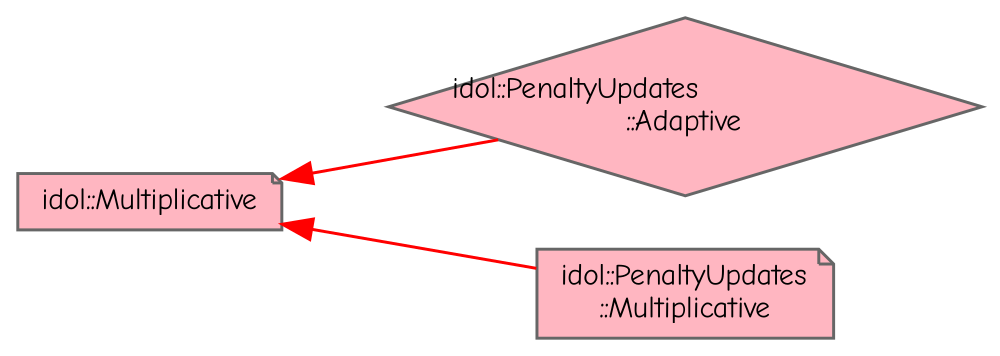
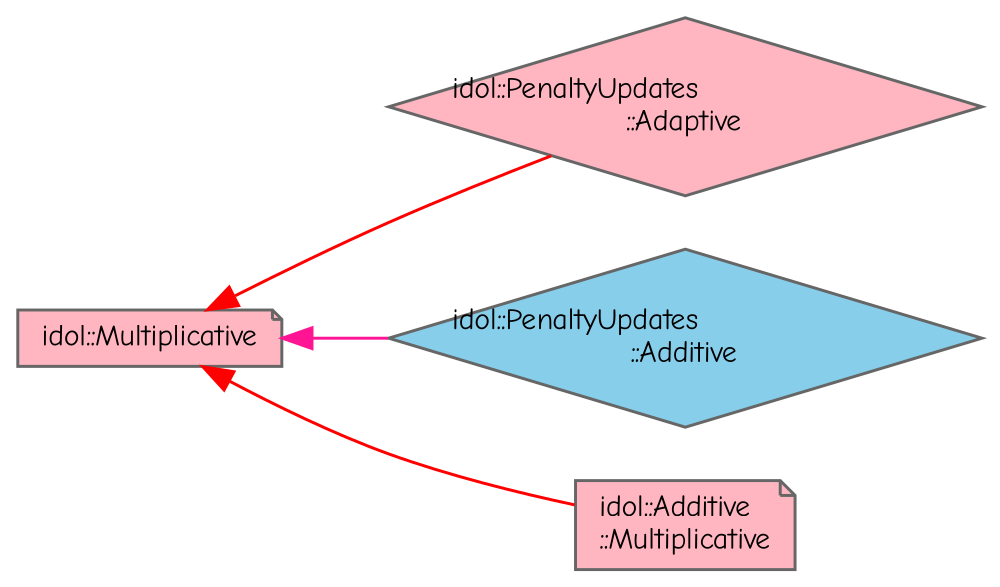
  digraph {
    fontname="Comic Neue"
    rankdir=LR
    node [color=grey40 fillcolor=lightpink fontname="Comic Neue" fontsize=10 shape=note style=filled]
    edge [color=red dir=back fontname="Comic Neue" fontsize=10 labelfontname=Helvetica labelfontsize=10 style=solid]
    n1 [height=0.2 label="idol::Multiplicative" width=0.4]
    n2 [height=0.2 label="idol::PenaltyUpdates\l::Adaptive" shape=diamond width=0.4]
-   n4 [height=0.2 label="idol::PenaltyUpdates\l::Multiplicative" width=0.4]
+   n3 [fillcolor=skyblue height=0.2 label="idol::PenaltyUpdates\l::Additive" shape=diamond width=0.4]
+   n4 [height=0.2 label="idol::Additive\l::Multiplicative" width=0.4]
    n1 -> n2
+   n1 -> n3 [color=deeppink]
    n1 -> n4
  }
